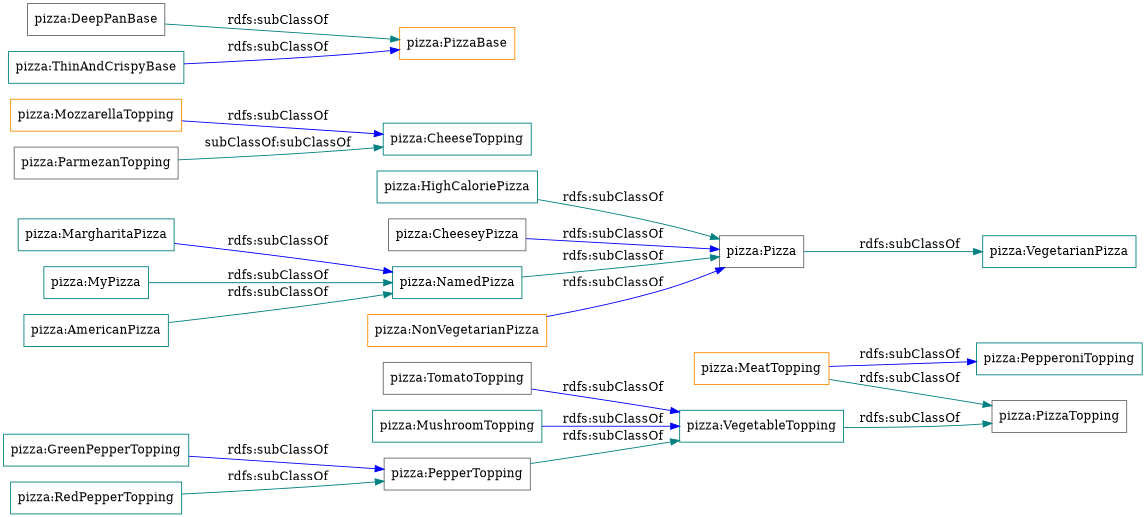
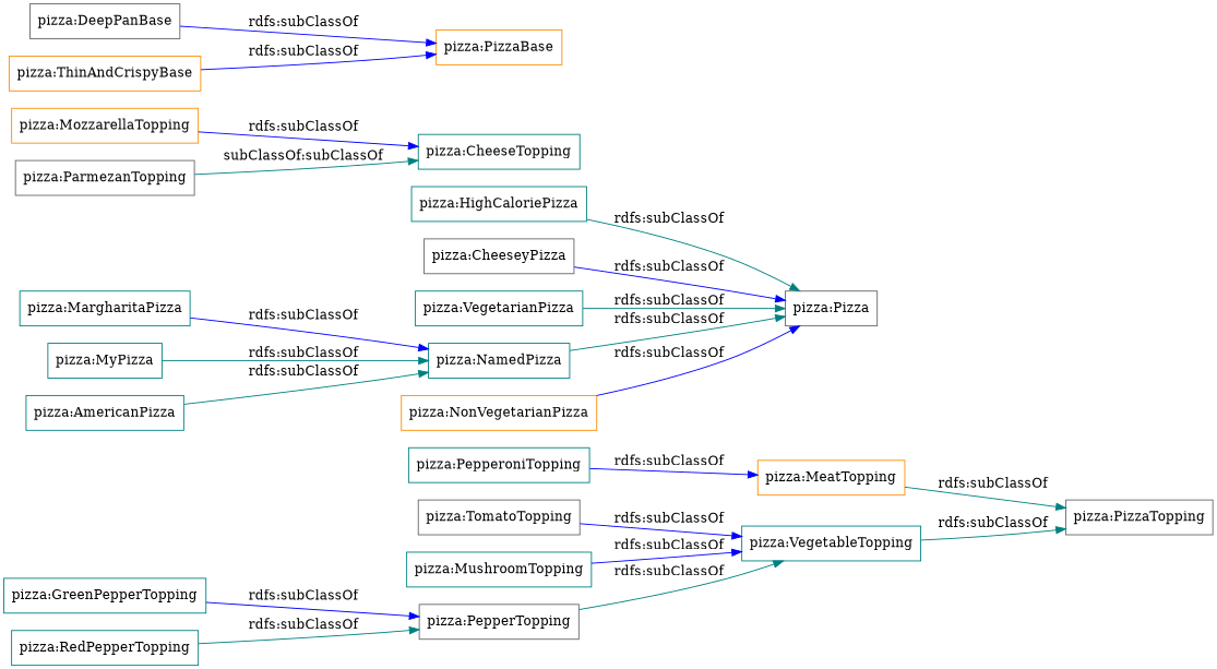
  digraph {
    rankdir=LR
    node [color=teal shape=rectangle]
    edge [color=teal]
    "pizza:PepperTopping" [color=gray40]
    "pizza:VegetableTopping"
    "pizza:PizzaTopping" [color=gray40]
    "pizza:Pizza" [color=gray40]
    "pizza:HighCaloriePizza"
    "pizza:TomatoTopping" [color=gray40]
    "pizza:GreenPepperTopping"
    "pizza:CheeseyPizza" [color=gray40]
    "pizza:MozzarellaTopping" [color=darkorange]
    "pizza:CheeseTopping"
    "pizza:MeatTopping" [color=darkorange]
    "pizza:PepperoniTopping"
    "pizza:VegetarianPizza"
    "pizza:RedPepperTopping"
    "pizza:MargharitaPizza"
    "pizza:NamedPizza"
    "pizza:MyPizza"
    "pizza:NonVegetarianPizza" [color=darkorange]
    "pizza:ParmezanTopping" [color=gray40]
    "pizza:AmericanPizza"
    "pizza:DeepPanBase" [color=gray40]
    "pizza:PizzaBase" [color=darkorange]
    "pizza:MushroomTopping"
-   "pizza:ThinAndCrispyBase"
+   "pizza:ThinAndCrispyBase" [color=darkorange]
    "pizza:PepperTopping" -> "pizza:VegetableTopping" [label="rdfs:subClassOf"]
    "pizza:VegetableTopping" -> "pizza:PizzaTopping" [label="rdfs:subClassOf"]
    "pizza:HighCaloriePizza" -> "pizza:Pizza" [label="rdfs:subClassOf"]
    "pizza:TomatoTopping" -> "pizza:VegetableTopping" [color=blue label="rdfs:subClassOf"]
    "pizza:GreenPepperTopping" -> "pizza:PepperTopping" [color=blue label="rdfs:subClassOf"]
    "pizza:CheeseyPizza" -> "pizza:Pizza" [color=blue label="rdfs:subClassOf"]
    "pizza:MozzarellaTopping" -> "pizza:CheeseTopping" [color=blue label="rdfs:subClassOf"]
    "pizza:MeatTopping" -> "pizza:PizzaTopping" [label="rdfs:subClassOf"]
-   "pizza:MeatTopping" -> "pizza:PepperoniTopping" [color=blue label="rdfs:subClassOf"]
-   "pizza:Pizza" -> "pizza:VegetarianPizza" [label="rdfs:subClassOf"]
+   "pizza:PepperoniTopping" -> "pizza:MeatTopping" [color=blue label="rdfs:subClassOf"]
+   "pizza:VegetarianPizza" -> "pizza:Pizza" [label="rdfs:subClassOf"]
    "pizza:RedPepperTopping" -> "pizza:PepperTopping" [label="rdfs:subClassOf"]
    "pizza:MargharitaPizza" -> "pizza:NamedPizza" [color=blue label="rdfs:subClassOf"]
    "pizza:NamedPizza" -> "pizza:Pizza" [label="rdfs:subClassOf"]
    "pizza:MyPizza" -> "pizza:NamedPizza" [label="rdfs:subClassOf"]
    "pizza:NonVegetarianPizza" -> "pizza:Pizza" [color=blue label="rdfs:subClassOf"]
    "pizza:ParmezanTopping" -> "pizza:CheeseTopping" [label="subClassOf:subClassOf"]
    "pizza:AmericanPizza" -> "pizza:NamedPizza" [label="rdfs:subClassOf"]
-   "pizza:DeepPanBase" -> "pizza:PizzaBase" [label="rdfs:subClassOf"]
+   "pizza:DeepPanBase" -> "pizza:PizzaBase" [color=blue label="rdfs:subClassOf"]
    "pizza:MushroomTopping" -> "pizza:VegetableTopping" [color=blue label="rdfs:subClassOf"]
    "pizza:ThinAndCrispyBase" -> "pizza:PizzaBase" [color=blue label="rdfs:subClassOf"]
  }
